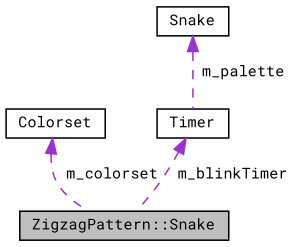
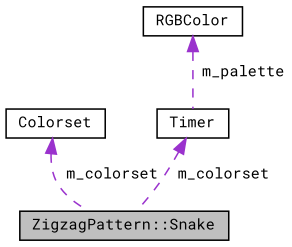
  digraph {
    fontname="Roboto Mono"
    node [color=black fontname="Roboto Mono" fontsize=10 shape=record]
    edge [color=darkorchid3 dir=back fontname="Roboto Mono" fontsize=10 labelfontname=Helvetica labelfontsize=10 style=dashed]
    n1 [fillcolor=grey75 fontcolor=black height=0.2 label="ZigzagPattern::Snake" style=filled width=0.4]
    n2 [height=0.2 label=Colorset width=0.4]
-   n3 [height=0.2 label=Snake width=0.4]
+   n3 [height=0.2 label=RGBColor width=0.4]
    n4 [height=0.2 label=Timer width=0.4]
    n2 -> n1 [label=" m_colorset"]
    n3 -> n4 [label=" m_palette"]
-   n4 -> n1 [label=" m_blinkTimer"]
+   n4 -> n1 [label=" m_colorset"]
  }
